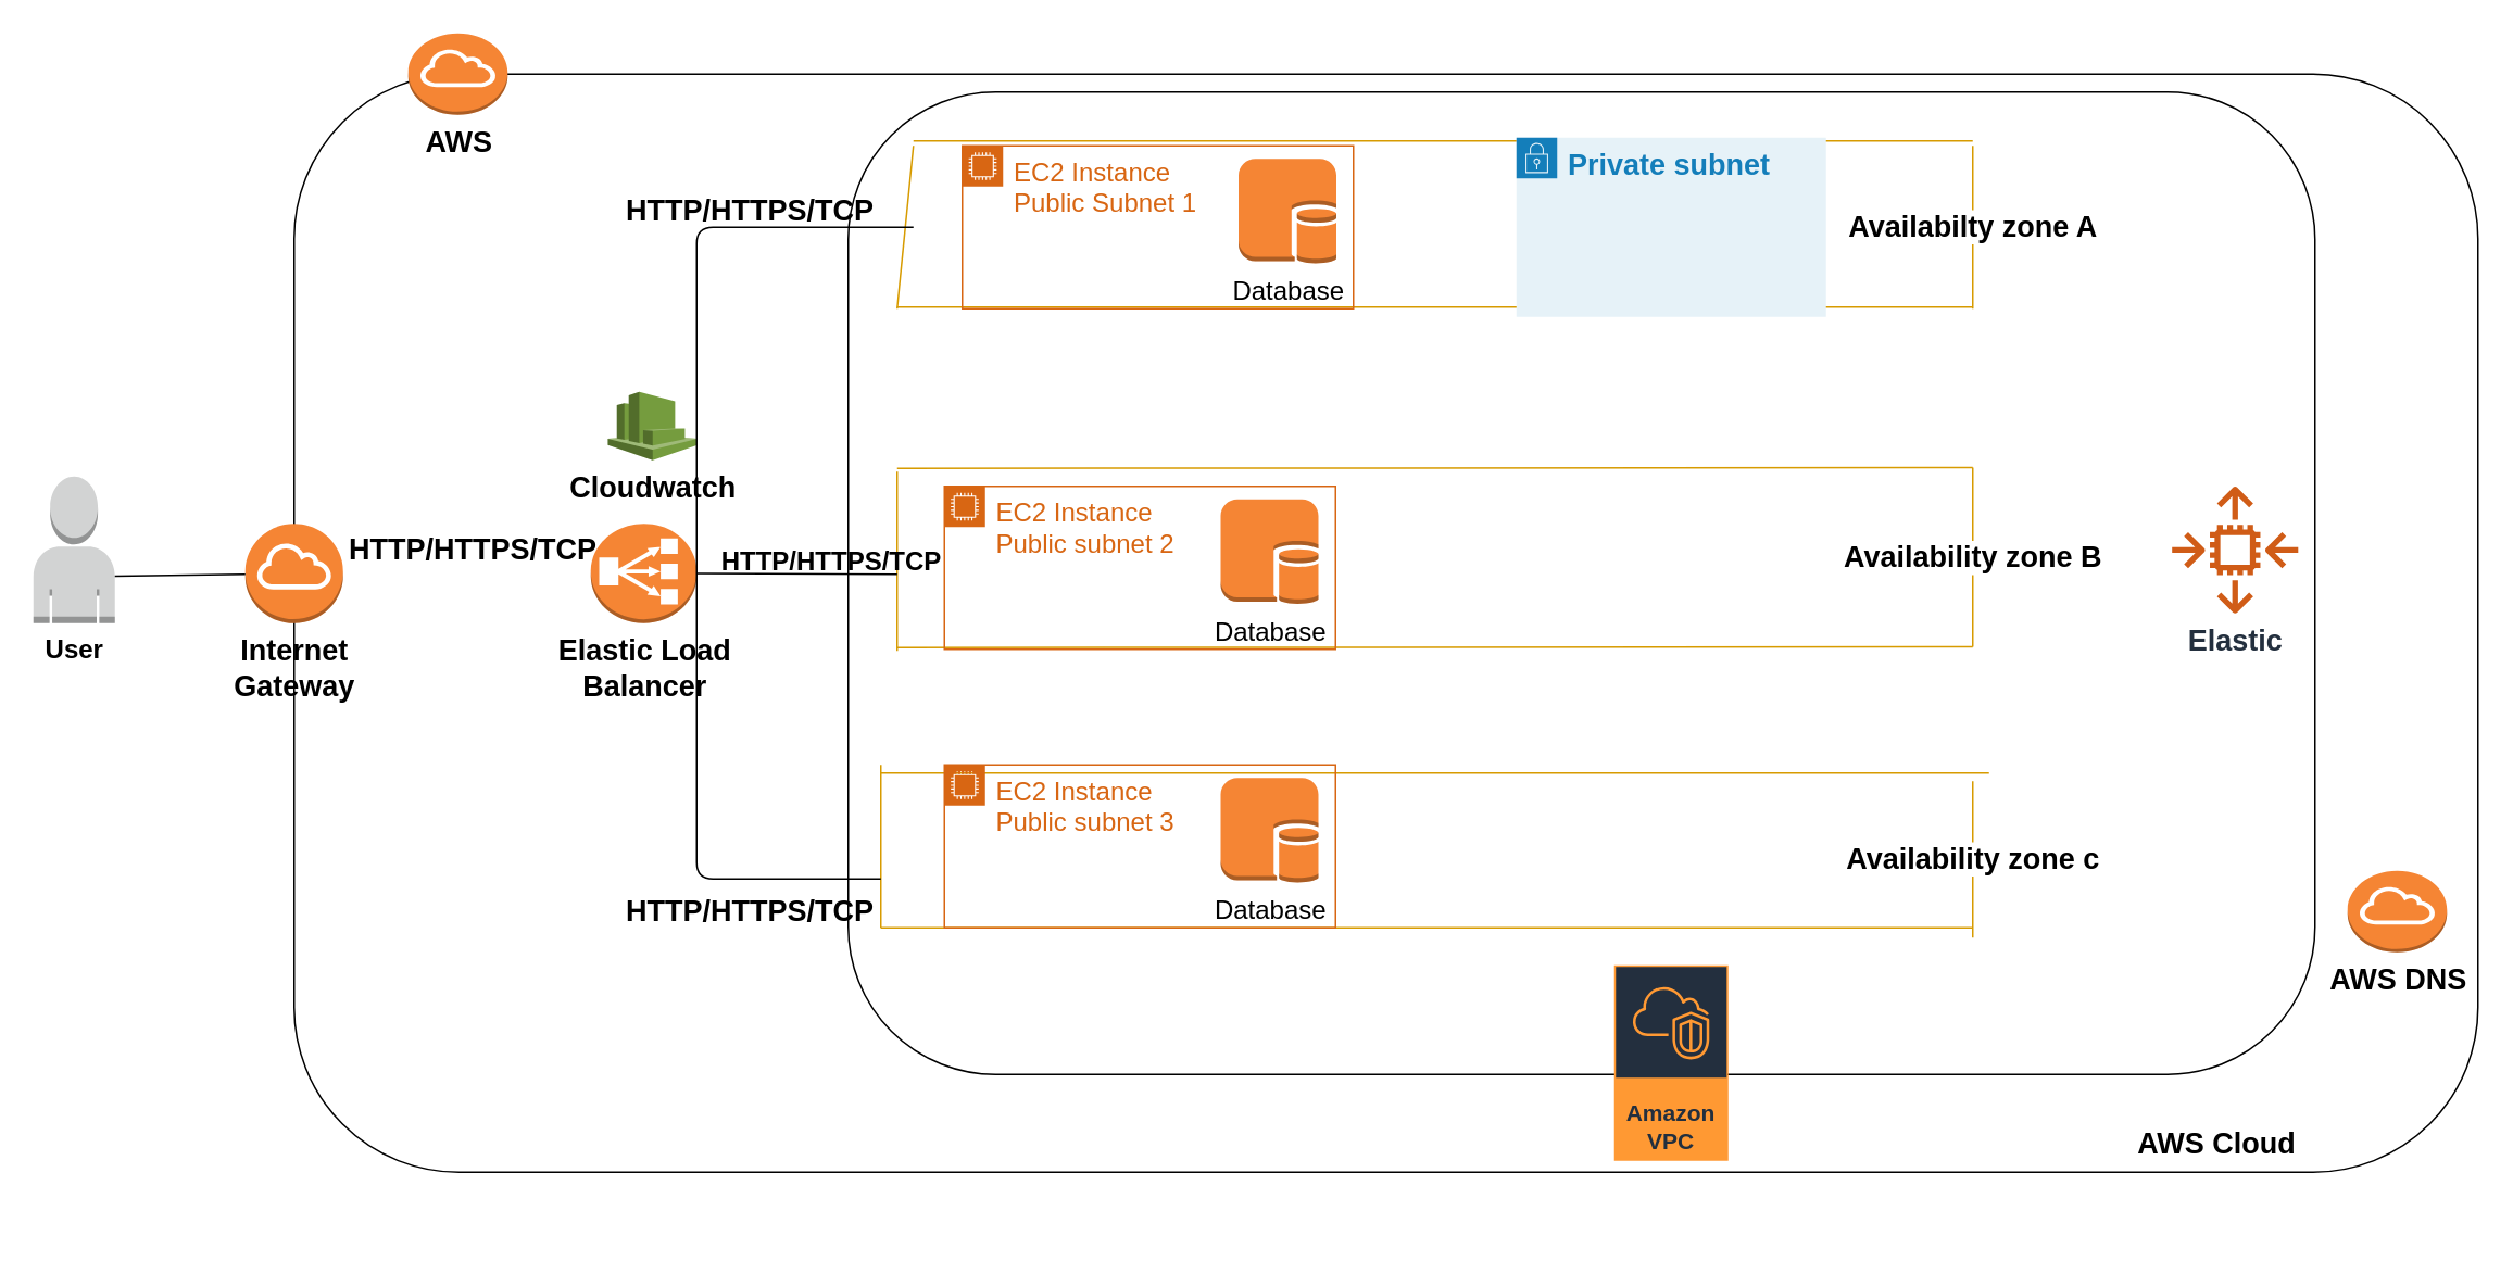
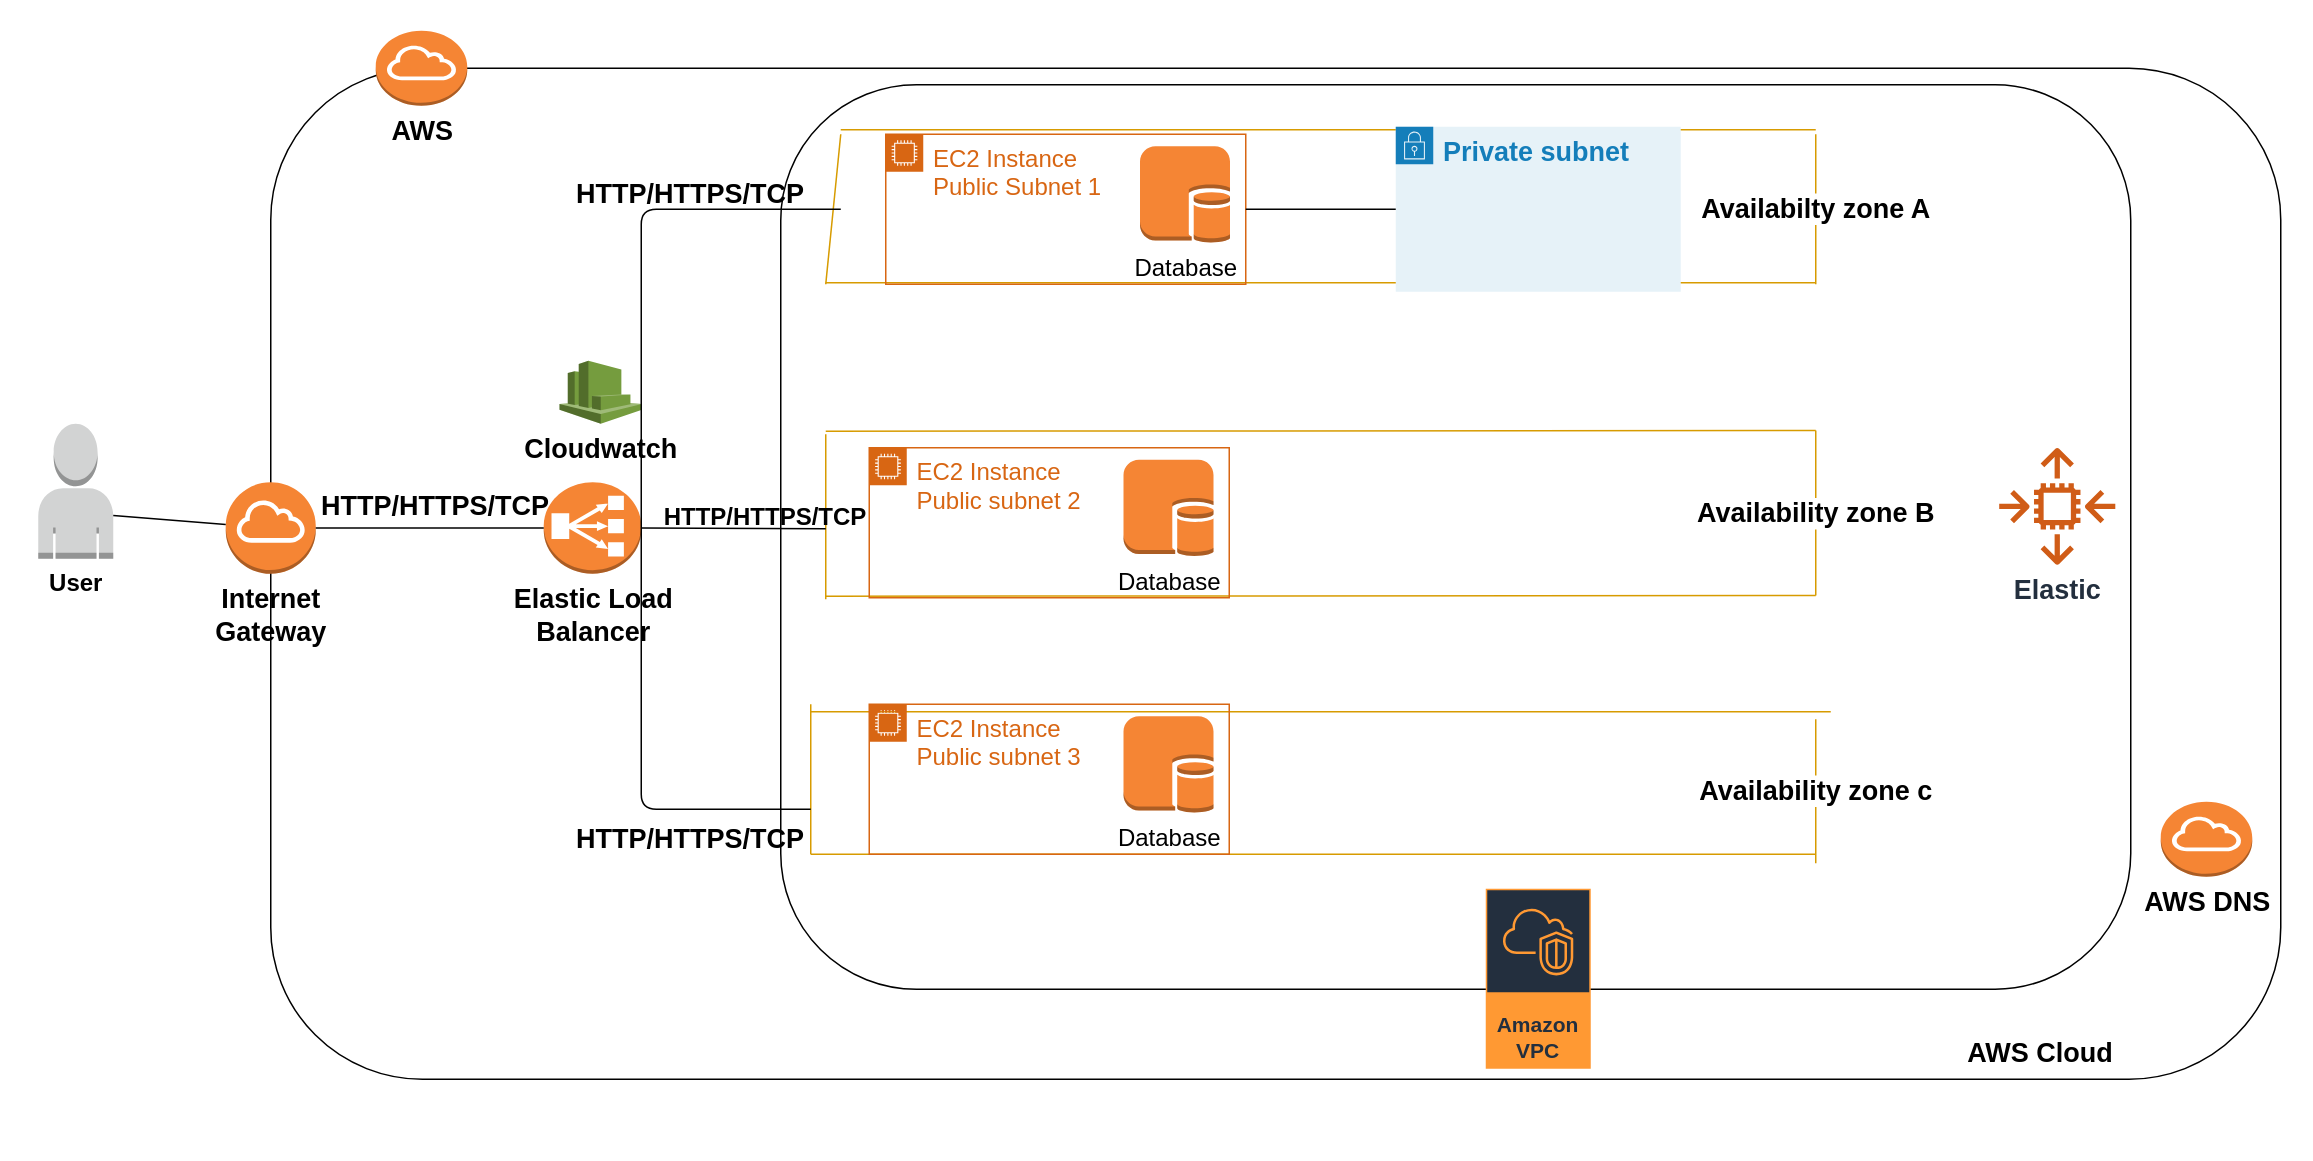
  <mxCell id="0" />
  <mxCell id="1" parent="0" />
  <mxCell id="2" value="" style="rounded=1;whiteSpace=wrap;html=1;" vertex="1" parent="1"><mxGeometry x="180" y="45" width="1340" height="674" as="geometry" /></mxCell>
  <mxCell id="3" value="" style="rounded=1;whiteSpace=wrap;html=1;" vertex="1" parent="1"><mxGeometry x="520" y="56" width="900" height="603" as="geometry" /></mxCell>
- <mxCell id="4" value="User" style="outlineConnect=0;dashed=0;verticalLabelPosition=bottom;verticalAlign=top;align=center;html=1;shape=mxgraph.aws3.user;fillColor=#D2D3D3;gradientColor=none;fontSize=16;fontStyle=1" vertex="1" parent="1"><mxGeometry x="20" y="292" width="50" height="90" as="geometry" /></mxCell>
+ <mxCell id="4" value="User" style="outlineConnect=0;dashed=0;verticalLabelPosition=bottom;verticalAlign=top;align=center;html=1;shape=mxgraph.aws3.user;fillColor=#D2D3D3;gradientColor=none;fontSize=16;fontStyle=1" vertex="1" parent="1"><mxGeometry x="25" y="282" width="50" height="90" as="geometry" /></mxCell>
  <mxCell id="5" value="AWS" style="outlineConnect=0;dashed=0;verticalLabelPosition=bottom;verticalAlign=top;align=center;html=1;shape=mxgraph.aws3.internet_gateway;fillColor=#F58534;gradientColor=none;fontFamily=Helvetica;fontSize=18;fontStyle=1" vertex="1" parent="1"><mxGeometry x="250" y="20" width="61" height="50" as="geometry" /></mxCell>
  <mxCell id="6" value="&lt;div style=&quot;font-size: 18px;&quot;&gt;Internet &lt;br style=&quot;font-size: 18px;&quot;&gt;&lt;/div&gt;&lt;div style=&quot;font-size: 18px;&quot;&gt;Gateway&lt;br style=&quot;font-size: 18px;&quot;&gt;&lt;/div&gt;" style="outlineConnect=0;dashed=0;verticalLabelPosition=bottom;verticalAlign=top;align=center;html=1;shape=mxgraph.aws3.internet_gateway;fillColor=#F58534;gradientColor=none;fontFamily=Helvetica;fontSize=18;fontStyle=1" vertex="1" parent="1"><mxGeometry x="150" y="321" width="60" height="61" as="geometry" /></mxCell>
  <mxCell id="7" value="" style="endArrow=none;html=1;fontFamily=Helvetica;exitX=1;exitY=0.68;exitDx=0;exitDy=0;exitPerimeter=0;" edge="1" parent="1" source="4" target="6"><mxGeometry width="50" height="50" relative="1" as="geometry"><mxPoint x="280" y="256" as="sourcePoint" /><mxPoint x="340" y="246" as="targetPoint" /></mxGeometry></mxCell>
  <mxCell id="8" value="Amazon VPC" style="outlineConnect=0;fontColor=#232F3E;gradientColor=none;strokeColor=#FF9933;fillColor=#232F3E;dashed=0;verticalLabelPosition=middle;verticalAlign=bottom;align=center;html=1;whiteSpace=wrap;fontSize=14;fontStyle=1;spacing=3;shape=mxgraph.aws4.productIcon;prIcon=mxgraph.aws4.vpc;" vertex="1" parent="1"><mxGeometry x="990" y="592" width="70" height="120" as="geometry" /></mxCell>
  <mxCell id="9" value="" style="endArrow=none;html=1;fontFamily=Helvetica;fillColor=#ffe6cc;strokeColor=#d79b00;" edge="1" parent="1"><mxGeometry width="50" height="50" relative="1" as="geometry"><mxPoint x="560" y="86" as="sourcePoint" /><mxPoint x="1210" y="86" as="targetPoint" /></mxGeometry></mxCell>
  <mxCell id="10" value="" style="endArrow=none;html=1;fontFamily=Helvetica;fillColor=#ffe6cc;strokeColor=#d79b00;" edge="1" parent="1"><mxGeometry width="50" height="50" relative="1" as="geometry"><mxPoint x="1210" y="188" as="sourcePoint" /><mxPoint x="550" y="188" as="targetPoint" /></mxGeometry></mxCell>
  <mxCell id="11" value="" style="endArrow=none;html=1;fontFamily=Helvetica;fillColor=#ffe6cc;strokeColor=#d79b00;" edge="1" parent="1"><mxGeometry width="50" height="50" relative="1" as="geometry"><mxPoint x="550" y="189" as="sourcePoint" /><mxPoint x="560" y="89" as="targetPoint" /><Array as="points" /></mxGeometry></mxCell>
  <mxCell id="12" value="Availabilty zone A" style="endArrow=none;html=1;fontFamily=Helvetica;fillColor=#ffe6cc;strokeColor=#d79b00;fontSize=18;fontStyle=1" edge="1" parent="1"><mxGeometry width="50" height="50" relative="1" as="geometry"><mxPoint x="1210" y="189" as="sourcePoint" /><mxPoint x="1210" y="89" as="targetPoint" /></mxGeometry></mxCell>
  <mxCell id="13" value="" style="endArrow=none;html=1;fontFamily=Helvetica;fillColor=#ffe6cc;strokeColor=#d79b00;" edge="1" parent="1"><mxGeometry width="50" height="50" relative="1" as="geometry"><mxPoint x="550" y="399" as="sourcePoint" /><mxPoint x="550" y="289" as="targetPoint" /></mxGeometry></mxCell>
  <mxCell id="14" value="&lt;div style=&quot;font-size: 18px;&quot;&gt;Elastic Load &lt;br style=&quot;font-size: 18px;&quot;&gt;&lt;/div&gt;&lt;div style=&quot;font-size: 18px;&quot;&gt;Balancer&lt;br style=&quot;font-size: 18px;&quot;&gt;&lt;/div&gt;" style="outlineConnect=0;dashed=0;verticalLabelPosition=bottom;verticalAlign=top;align=center;html=1;shape=mxgraph.aws3.classic_load_balancer;fillColor=#F58534;gradientColor=none;fontFamily=Helvetica;fontSize=18;fontStyle=1" vertex="1" parent="1"><mxGeometry x="362" y="321" width="65" height="61" as="geometry" /></mxCell>
  <mxCell id="15" value="" style="endArrow=none;html=1;fontFamily=Helvetica;fillColor=#ffe6cc;strokeColor=#d79b00;" edge="1" parent="1"><mxGeometry width="50" height="50" relative="1" as="geometry"><mxPoint x="1210" y="286.5" as="sourcePoint" /><mxPoint x="550" y="287" as="targetPoint" /></mxGeometry></mxCell>
  <mxCell id="16" value="" style="endArrow=none;html=1;fontFamily=Helvetica;fillColor=#ffe6cc;strokeColor=#d79b00;" edge="1" parent="1"><mxGeometry width="50" height="50" relative="1" as="geometry"><mxPoint x="1210" y="396.5" as="sourcePoint" /><mxPoint x="550" y="397" as="targetPoint" /></mxGeometry></mxCell>
  <mxCell id="17" value="Availability zone B" style="endArrow=none;html=1;fontFamily=Helvetica;fillColor=#ffe6cc;strokeColor=#d79b00;fontSize=18;fontStyle=1" edge="1" parent="1"><mxGeometry width="50" height="50" relative="1" as="geometry"><mxPoint x="1210" y="396.5" as="sourcePoint" /><mxPoint x="1210" y="286.5" as="targetPoint" /></mxGeometry></mxCell>
  <mxCell id="18" value="" style="endArrow=none;html=1;fontFamily=Helvetica;fillColor=#ffe6cc;strokeColor=#d79b00;" edge="1" parent="1"><mxGeometry width="50" height="50" relative="1" as="geometry"><mxPoint x="1220" y="474" as="sourcePoint" /><mxPoint x="540" y="474" as="targetPoint" /></mxGeometry></mxCell>
  <mxCell id="19" value="" style="endArrow=none;html=1;fontFamily=Helvetica;fillColor=#ffe6cc;strokeColor=#d79b00;" edge="1" parent="1"><mxGeometry width="50" height="50" relative="1" as="geometry"><mxPoint x="540" y="569" as="sourcePoint" /><mxPoint x="540" y="469" as="targetPoint" /></mxGeometry></mxCell>
  <mxCell id="20" value="" style="endArrow=none;html=1;fontFamily=Helvetica;fillColor=#ffe6cc;strokeColor=#d79b00;" edge="1" parent="1"><mxGeometry width="50" height="50" relative="1" as="geometry"><mxPoint x="1210" y="569" as="sourcePoint" /><mxPoint x="540" y="569" as="targetPoint" /></mxGeometry></mxCell>
  <mxCell id="21" value="Availability zone c" style="endArrow=none;html=1;fontFamily=Helvetica;fillColor=#ffe6cc;strokeColor=#d79b00;fontStyle=1;fontSize=18;" edge="1" parent="1"><mxGeometry width="50" height="50" relative="1" as="geometry"><mxPoint x="1210" y="575" as="sourcePoint" /><mxPoint x="1210" y="479" as="targetPoint" /></mxGeometry></mxCell>
  <mxCell id="22" value="&lt;div style=&quot;font-size: 18px;&quot;&gt;Cloudwatch&lt;/div&gt;" style="outlineConnect=0;dashed=0;verticalLabelPosition=bottom;verticalAlign=top;align=center;html=1;shape=mxgraph.aws3.cloudwatch;fillColor=#759C3E;gradientColor=none;strokeColor=#FF9933;fontFamily=Helvetica;fontStyle=1;fontSize=18;" vertex="1" parent="1"><mxGeometry x="372.5" y="240" width="55" height="42" as="geometry" /></mxCell>
  <mxCell id="23" value="Elastic" style="outlineConnect=0;fontColor=#232F3E;gradientColor=none;fillColor=#D05C17;strokeColor=none;dashed=0;verticalLabelPosition=bottom;verticalAlign=top;align=center;html=1;fontSize=18;fontStyle=1;aspect=fixed;pointerEvents=1;shape=mxgraph.aws4.auto_scaling2;" vertex="1" parent="1"><mxGeometry x="1332" y="298" width="78" height="78" as="geometry" /></mxCell>
  <mxCell id="24" value="" style="endArrow=none;html=1;fontFamily=Helvetica;exitX=1;exitY=0.5;exitDx=0;exitDy=0;exitPerimeter=0;" edge="1" parent="1" source="14"><mxGeometry width="50" height="50" relative="1" as="geometry"><mxPoint x="10" y="789" as="sourcePoint" /><mxPoint x="560" y="139" as="targetPoint" /><Array as="points"><mxPoint x="427" y="139" /></Array></mxGeometry></mxCell>
  <mxCell id="25" value="" style="endArrow=none;html=1;fontFamily=Helvetica;entryX=1;entryY=0.5;entryDx=0;entryDy=0;entryPerimeter=0;" edge="1" parent="1" target="14"><mxGeometry width="50" height="50" relative="1" as="geometry"><mxPoint x="550" y="352" as="sourcePoint" /><mxPoint x="60" y="739" as="targetPoint" /></mxGeometry></mxCell>
  <mxCell id="26" value="" style="endArrow=none;html=1;fontFamily=Helvetica;entryX=1;entryY=0.5;entryDx=0;entryDy=0;entryPerimeter=0;" edge="1" parent="1" target="14"><mxGeometry width="50" height="50" relative="1" as="geometry"><mxPoint x="540" y="539" as="sourcePoint" /><mxPoint x="60" y="739" as="targetPoint" /><Array as="points"><mxPoint x="427" y="539" /></Array></mxGeometry></mxCell>
  <mxCell id="27" value="HTTP/HTTPS/TCP" style="text;html=1;strokeColor=none;fillColor=none;align=center;verticalAlign=middle;whiteSpace=wrap;rounded=0;fontFamily=Helvetica;fontSize=18;fontStyle=1" vertex="1" parent="1"><mxGeometry x="400" y="79" width="120" height="100" as="geometry" /></mxCell>
  <mxCell id="28" value="HTTP/HTTPS/TCP" style="text;html=1;strokeColor=none;fillColor=none;align=center;verticalAlign=middle;whiteSpace=wrap;rounded=0;fontFamily=Helvetica;fontSize=18;fontStyle=1" vertex="1" parent="1"><mxGeometry x="400" y="509" width="120" height="100" as="geometry" /></mxCell>
  <mxCell id="29" value="HTTP/HTTPS/TCP" style="text;html=1;strokeColor=none;fillColor=none;align=center;verticalAlign=middle;whiteSpace=wrap;rounded=0;fontFamily=Helvetica;fontSize=16;fontStyle=1;direction=south;" vertex="1" parent="1"><mxGeometry x="460" y="284" width="100" height="120" as="geometry" /></mxCell>
  <mxCell id="30" value="AWS Cloud" style="text;html=1;strokeColor=none;fillColor=none;align=center;verticalAlign=middle;whiteSpace=wrap;rounded=0;fontFamily=Helvetica;fontSize=18;fontStyle=1" vertex="1" parent="1"><mxGeometry x="1300" y="652" width="120" height="100" as="geometry" /></mxCell>
+ <mxCell id="31" value="" style="endArrow=none;html=1;fontFamily=Helvetica;fontSize=16;entryX=1;entryY=0.5;entryDx=0;entryDy=0;entryPerimeter=0;exitX=0;exitY=0.5;exitDx=0;exitDy=0;exitPerimeter=0;" edge="1" parent="1" source="14" target="6"><mxGeometry width="50" height="50" relative="1" as="geometry"><mxPoint x="10" y="829" as="sourcePoint" /><mxPoint x="60" y="779" as="targetPoint" /></mxGeometry></mxCell>
  <mxCell id="32" value="HTTP/HTTPS/TCP" style="text;html=1;strokeColor=none;fillColor=none;align=center;verticalAlign=middle;whiteSpace=wrap;rounded=0;fontFamily=Helvetica;fontSize=18;fontStyle=1" vertex="1" parent="1"><mxGeometry x="230" y="287" width="120" height="100" as="geometry" /></mxCell>
  <mxCell id="33" value="AWS DNS" style="outlineConnect=0;dashed=0;verticalLabelPosition=bottom;verticalAlign=top;align=center;html=1;shape=mxgraph.aws3.internet_gateway;fillColor=#F58534;gradientColor=none;fontFamily=Helvetica;fontSize=18;fontStyle=1" vertex="1" parent="1"><mxGeometry x="1440" y="534" width="61" height="50" as="geometry" /></mxCell>
  <mxCell id="34" value="&lt;div&gt;EC2 Instance&lt;/div&gt;&lt;div&gt;Public Subnet 1&lt;br&gt;&lt;/div&gt;" style="points=[[0,0],[0.25,0],[0.5,0],[0.75,0],[1,0],[1,0.25],[1,0.5],[1,0.75],[1,1],[0.75,1],[0.5,1],[0.25,1],[0,1],[0,0.75],[0,0.5],[0,0.25]];outlineConnect=0;gradientColor=none;html=1;whiteSpace=wrap;fontSize=16;fontStyle=0;shape=mxgraph.aws4.group;grIcon=mxgraph.aws4.group_ec2_instance_contents;strokeColor=#D86613;fillColor=none;verticalAlign=top;align=left;spacingLeft=30;fontColor=#D86613;dashed=0;" vertex="1" parent="1"><mxGeometry x="590" y="89" width="240" height="100" as="geometry" /></mxCell>
  <mxCell id="35" value="Database" style="outlineConnect=0;dashed=0;verticalLabelPosition=bottom;verticalAlign=top;align=center;html=1;shape=mxgraph.aws3.db_on_instance;fillColor=#F58534;gradientColor=none;strokeColor=#FF9933;fontFamily=Helvetica;fontSize=16;" vertex="1" parent="1"><mxGeometry x="759.5" y="97" width="60" height="64.5" as="geometry" /></mxCell>
  <mxCell id="36" value="&lt;div&gt;EC2 Instance&lt;/div&gt;&lt;div&gt;Public subnet 2&lt;br&gt;&lt;/div&gt;" style="points=[[0,0],[0.25,0],[0.5,0],[0.75,0],[1,0],[1,0.25],[1,0.5],[1,0.75],[1,1],[0.75,1],[0.5,1],[0.25,1],[0,1],[0,0.75],[0,0.5],[0,0.25]];outlineConnect=0;gradientColor=none;html=1;whiteSpace=wrap;fontSize=16;fontStyle=0;shape=mxgraph.aws4.group;grIcon=mxgraph.aws4.group_ec2_instance_contents;strokeColor=#D86613;fillColor=none;verticalAlign=top;align=left;spacingLeft=30;fontColor=#D86613;dashed=0;" vertex="1" parent="1"><mxGeometry x="579" y="298" width="240" height="100" as="geometry" /></mxCell>
  <mxCell id="37" value="Database" style="outlineConnect=0;dashed=0;verticalLabelPosition=bottom;verticalAlign=top;align=center;html=1;shape=mxgraph.aws3.db_on_instance;fillColor=#F58534;gradientColor=none;strokeColor=#FF9933;fontFamily=Helvetica;fontSize=16;" vertex="1" parent="1"><mxGeometry x="748.5" y="306" width="60" height="64.5" as="geometry" /></mxCell>
  <mxCell id="38" value="&lt;div&gt;EC2 Instance &lt;br&gt;&lt;/div&gt;&lt;div&gt;Public subnet 3&lt;br&gt;&lt;/div&gt;" style="points=[[0,0],[0.25,0],[0.5,0],[0.75,0],[1,0],[1,0.25],[1,0.5],[1,0.75],[1,1],[0.75,1],[0.5,1],[0.25,1],[0,1],[0,0.75],[0,0.5],[0,0.25]];outlineConnect=0;gradientColor=none;html=1;whiteSpace=wrap;fontSize=16;fontStyle=0;shape=mxgraph.aws4.group;grIcon=mxgraph.aws4.group_ec2_instance_contents;strokeColor=#D86613;fillColor=none;verticalAlign=top;align=left;spacingLeft=30;fontColor=#D86613;dashed=0;" vertex="1" parent="1"><mxGeometry x="579" y="469" width="240" height="100" as="geometry" /></mxCell>
  <mxCell id="39" value="Database" style="outlineConnect=0;dashed=0;verticalLabelPosition=bottom;verticalAlign=top;align=center;html=1;shape=mxgraph.aws3.db_on_instance;fillColor=#F58534;gradientColor=none;strokeColor=#FF9933;fontFamily=Helvetica;fontSize=16;" vertex="1" parent="1"><mxGeometry x="748.5" y="477" width="60" height="64.5" as="geometry" /></mxCell>
  <mxCell id="40" value="Private subnet" style="points=[[0,0],[0.25,0],[0.5,0],[0.75,0],[1,0],[1,0.25],[1,0.5],[1,0.75],[1,1],[0.75,1],[0.5,1],[0.25,1],[0,1],[0,0.75],[0,0.5],[0,0.25]];outlineConnect=0;gradientColor=none;html=1;whiteSpace=wrap;fontSize=18;fontStyle=1;shape=mxgraph.aws4.group;grIcon=mxgraph.aws4.group_security_group;grStroke=0;strokeColor=#147EBA;fillColor=#E6F2F8;verticalAlign=top;align=left;spacingLeft=30;fontColor=#147EBA;dashed=0;" vertex="1" parent="1"><mxGeometry x="930" y="84" width="190" height="110" as="geometry" /></mxCell>
+ <mxCell id="41" value="" style="endArrow=none;html=1;fontFamily=Helvetica;fontSize=18;entryX=1;entryY=0.5;entryDx=0;entryDy=0;exitX=0;exitY=0.5;exitDx=0;exitDy=0;" edge="1" parent="1" source="40" target="34"><mxGeometry width="50" height="50" relative="1" as="geometry"><mxPoint x="80" y="829" as="sourcePoint" /><mxPoint x="130" y="779" as="targetPoint" /></mxGeometry></mxCell>
